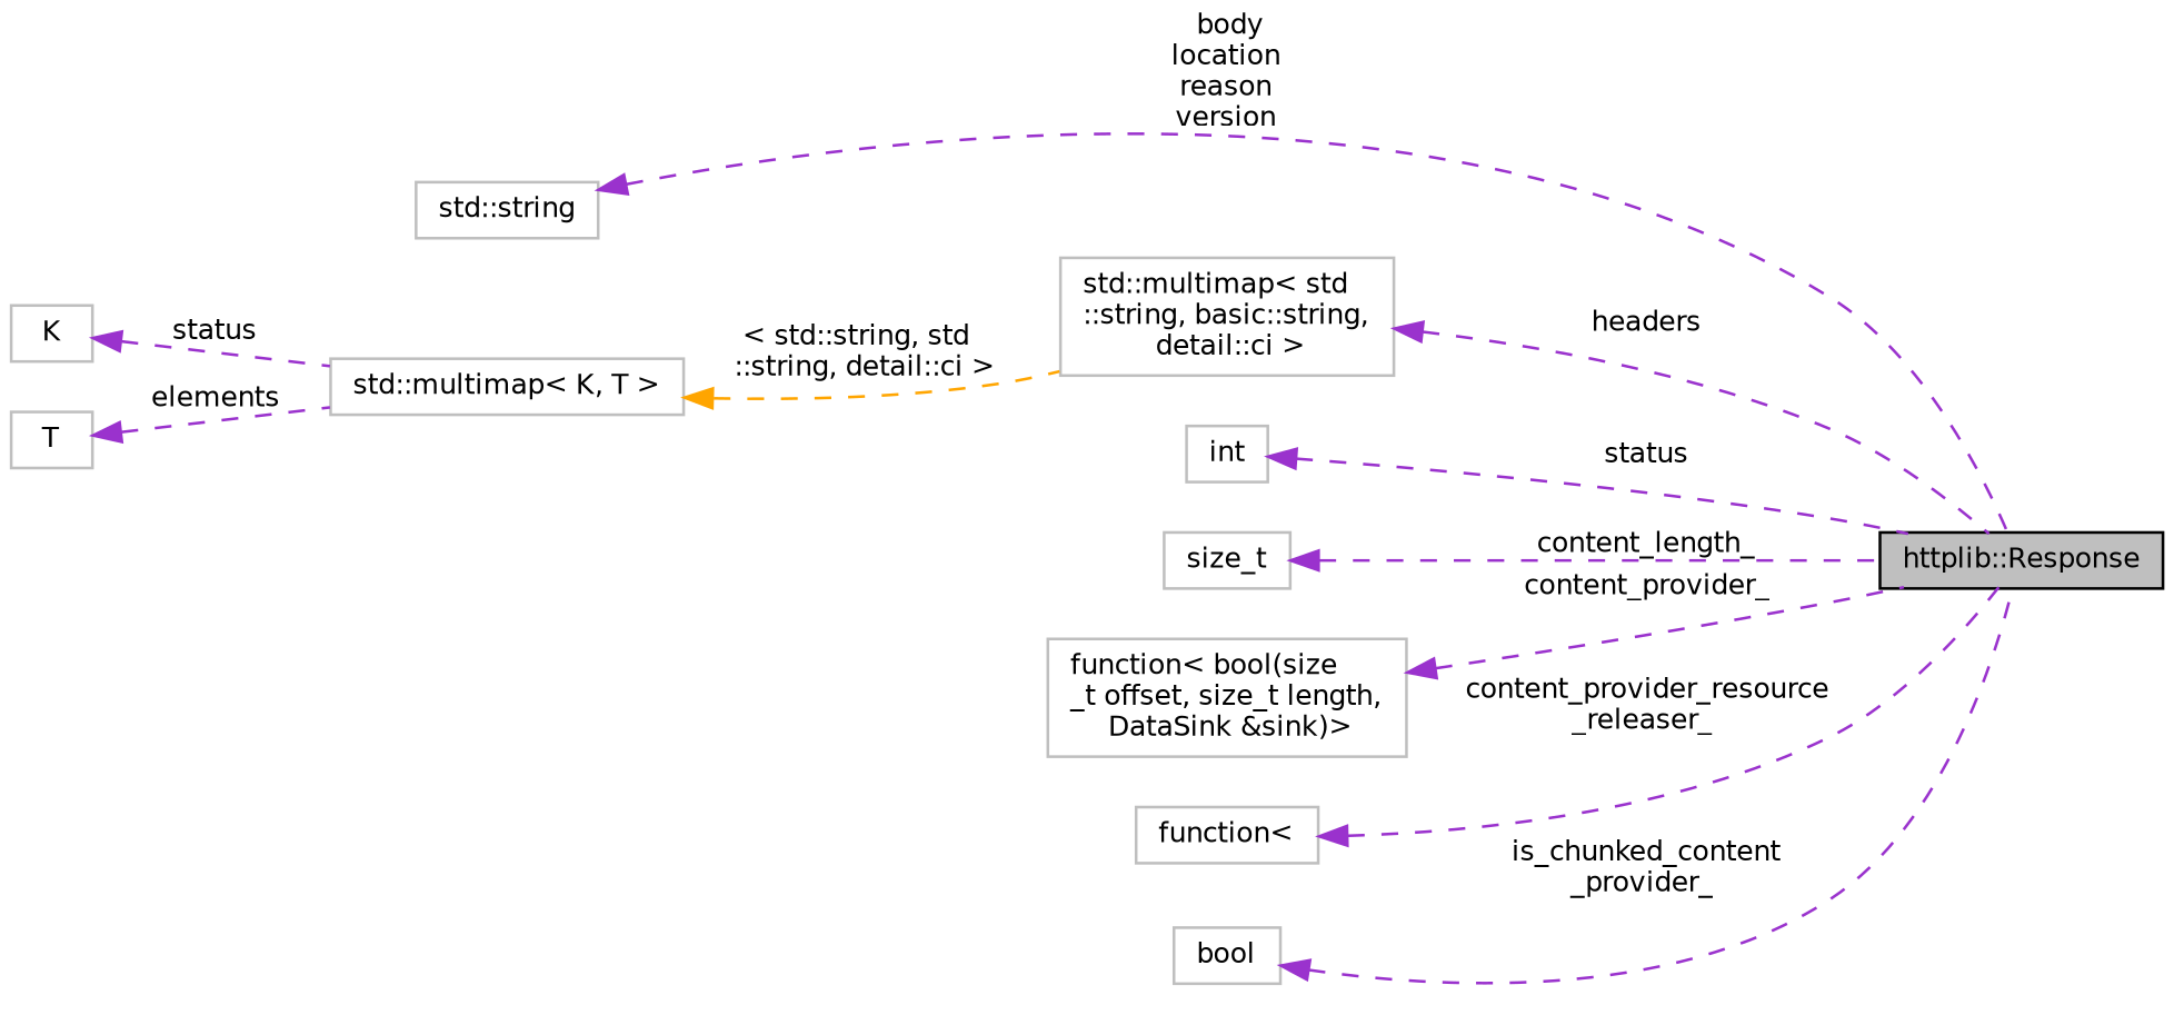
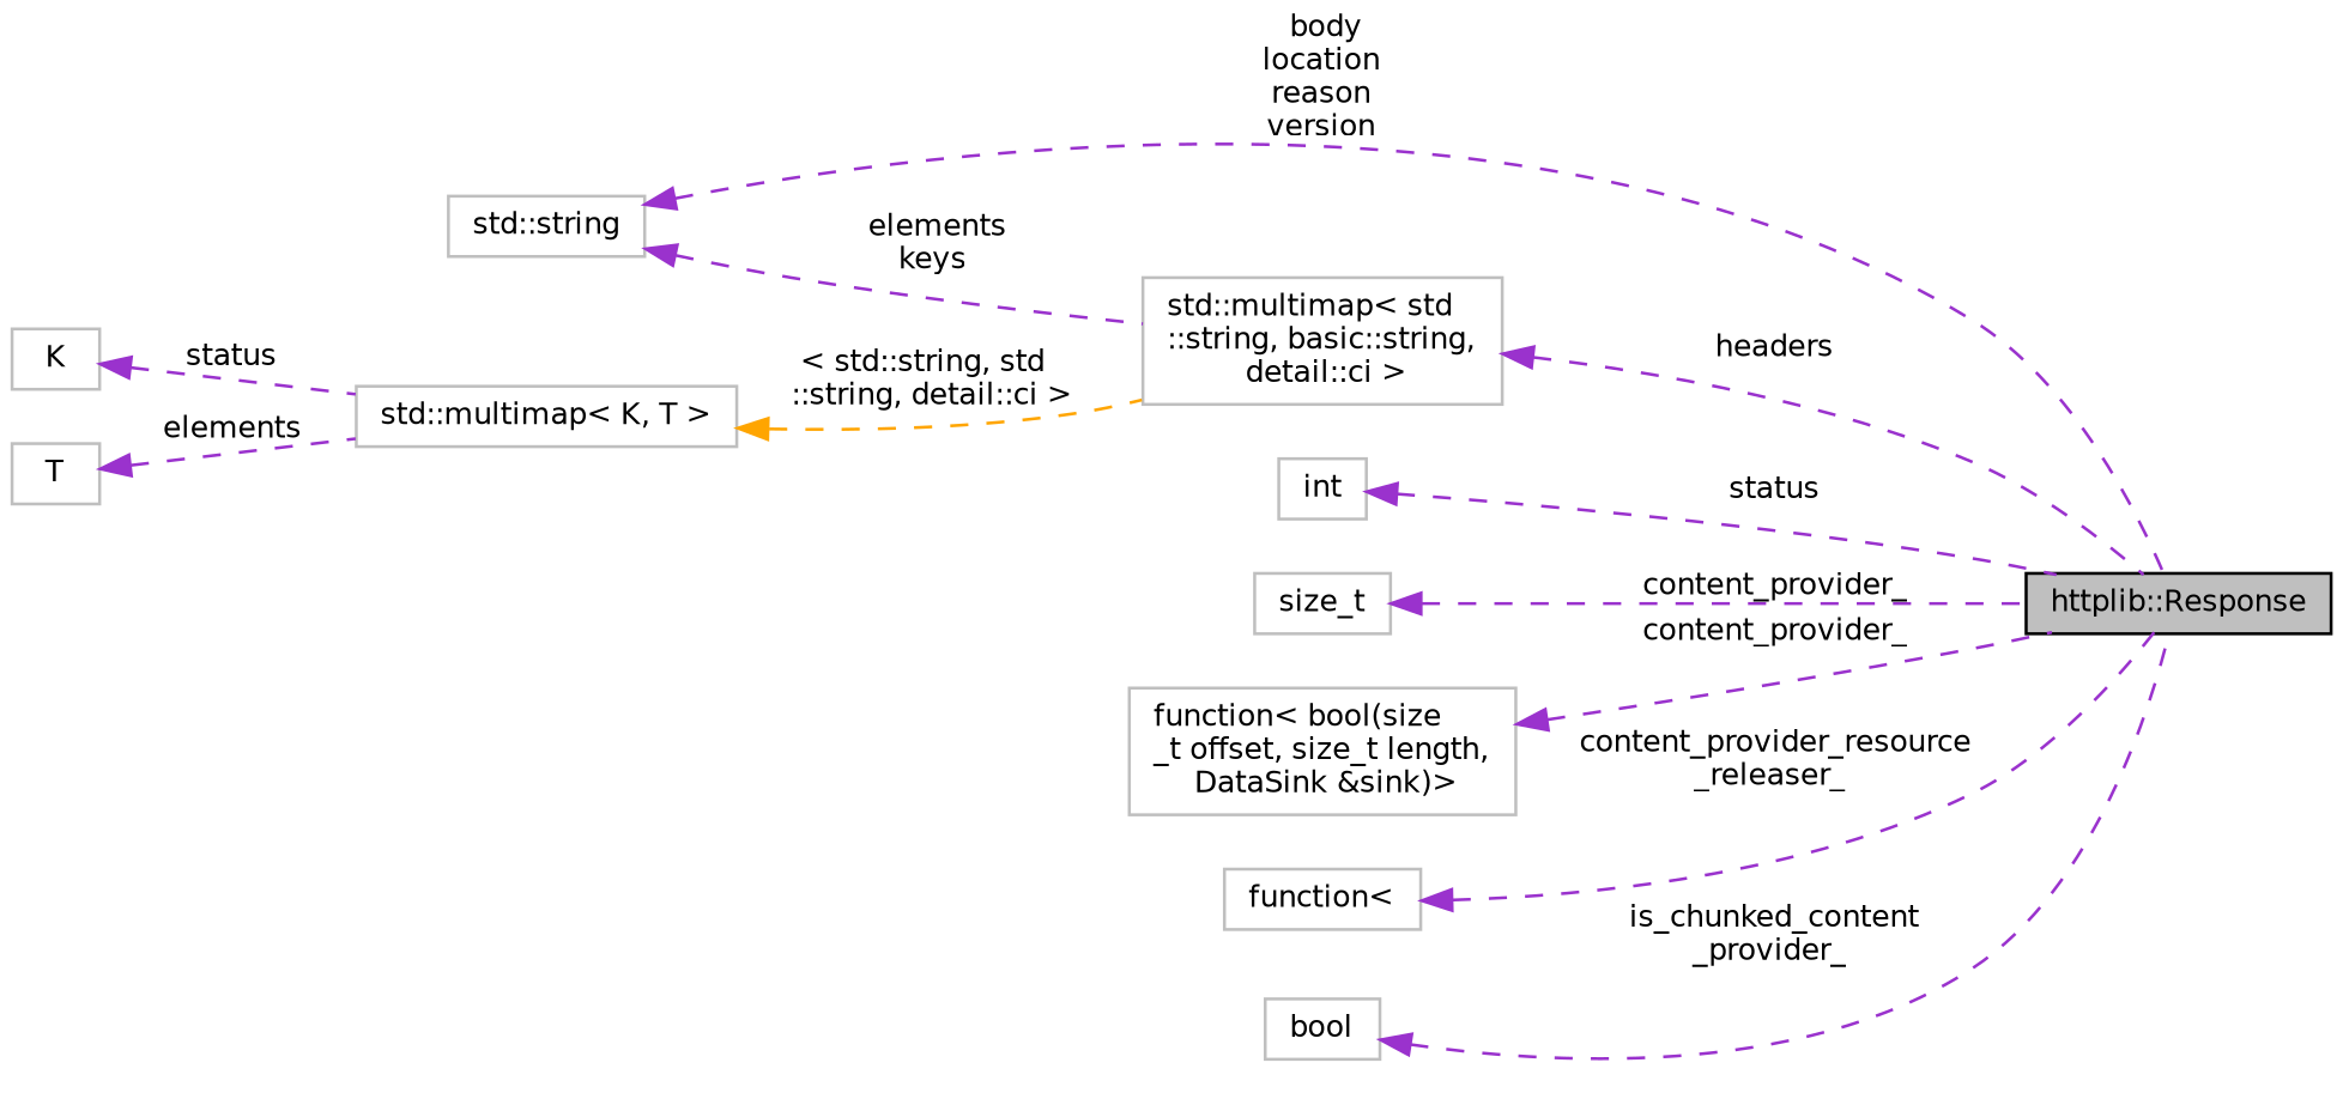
  digraph {
    rankdir=LR
    node [color=grey75 fontname=Helvetica fontsize=10 shape=record]
    edge [color=darkorchid3 dir=back fontname=Helvetica fontsize=10 labelfontname=Helvetica labelfontsize=10 style=dashed]
    n1 [color=black fillcolor=grey75 fontcolor=black height=0.2 label="httplib::Response" style=filled width=0.4]
    n2 [height=0.2 label="std::string" width=0.4]
    n3 [height=0.2 label="std::multimap\< std\l::string, basic::string,\l detail::ci \>" width=0.4]
    n4 [height=0.2 label=int width=0.4]
    n5 [height=0.2 label="std::multimap\< K, T \>" width=0.4]
    n6 [height=0.2 label=K width=0.4]
    n7 [height=0.2 label=T width=0.4]
    n8 [height=0.2 label=size_t width=0.4]
    n9 [height=0.2 label="function\< bool(size\l_t offset, size_t length,\l DataSink &sink)\>" width=0.4]
    n10 [height=0.2 label="function\<" width=0.4]
    n11 [height=0.2 label=bool width=0.4]
    n2 -> n1 [label=" body\nlocation\nreason\nversion"]
+   n2 -> n3 [label=" elements\nkeys"]
    n3 -> n1 [label=" headers"]
    n4 -> n1 [label=" status"]
    n5 -> n3 [color=orange label=" \< std::string, std\l::string, detail::ci \>"]
    n6 -> n5 [label=" status"]
    n7 -> n5 [label=" elements"]
-   n8 -> n1 [label=" content_length_"]
+   n8 -> n1 [label=" content_provider_"]
    n9 -> n1 [label=" content_provider_"]
    n10 -> n1 [label=" content_provider_resource\l_releaser_"]
    n11 -> n1 [label=" is_chunked_content\l_provider_"]
  }
